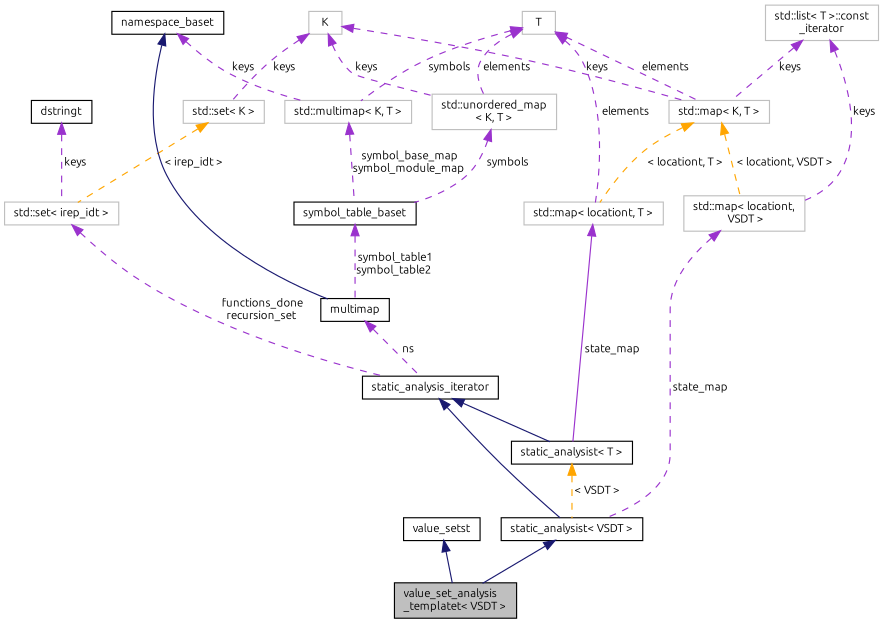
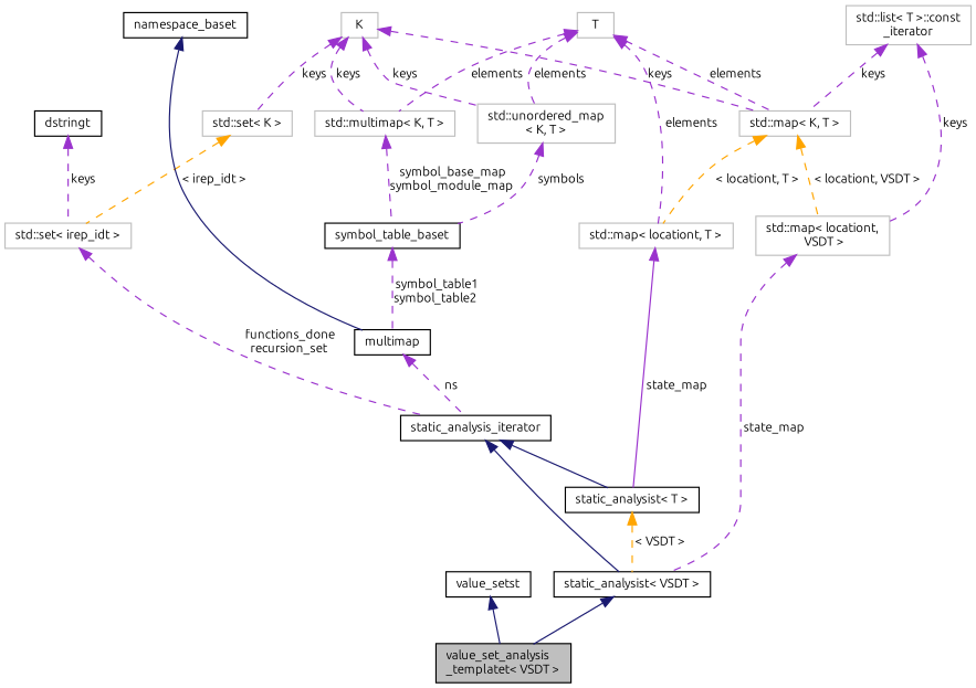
  digraph {
    fontname=Ubuntu
    rankdir=TB
    node [color=grey75 fontname=Ubuntu fontsize=10 shape=record]
    edge [color=darkorchid3 dir=back fontname=Ubuntu fontsize=10 labelfontname=Helvetica labelfontsize=10 style=dashed]
    n1 [color=black fillcolor=grey75 fontcolor=black height=0.2 label="value_set_analysis\l_templatet\< VSDT \>" style=filled width=0.4]
    n2 [color=black height=0.2 label=value_setst width=0.4]
    n3 [color=black height=0.2 label="static_analysist\< VSDT \>" width=0.4]
    n4 [color=black height=0.2 label=static_analysis_iterator width=0.4]
    n5 [color=black height=0.2 label="static_analysist\< T \>" width=0.4]
    n6 [height=0.2 label="std::set\< irep_idt \>" width=0.4]
    n7 [color=black height=0.2 label=dstringt width=0.4]
    n8 [height=0.2 label="std::set\< K \>" width=0.4]
    n9 [height=0.2 label=K width=0.4]
    n10 [height=0.2 label="std::multimap\< K, T \>" width=0.4]
    n11 [height=0.2 label="std::unordered_map\l\< K, T \>" width=0.4]
    n12 [height=0.2 label="std::map\< K, T \>" width=0.4]
    n13 [color=black height=0.2 label=symbol_table_baset width=0.4]
    n14 [height=0.2 label="std::map\< locationt, T \>" width=0.4]
    n15 [height=0.2 label="std::map\< locationt,\l VSDT \>" width=0.4]
    n16 [color=black height=0.2 label=multimap width=0.4]
    n17 [color=black height=0.2 label=namespace_baset width=0.4]
    n18 [height=0.2 label=T width=0.4]
    n19 [height=0.2 label="std::list\< T \>::const\l_iterator" width=0.4]
    n2 -> n1 [color=midnightblue style=solid]
    n3 -> n1 [color=midnightblue style=solid]
    n4 -> n3 [color=midnightblue style=solid]
    n4 -> n5 [color=midnightblue style=solid]
    n5 -> n3 [color=orange label=" \< VSDT \>"]
    n6 -> n4 [label=" functions_done\nrecursion_set"]
    n7 -> n6 [label=" keys"]
    n8 -> n6 [color=orange label=" \< irep_idt \>"]
    n9 -> n8 [label=" keys"]
-   n17 -> n10 [label=" keys"]
+   n9 -> n10 [label=" keys"]
    n9 -> n11 [label=" keys"]
    n9 -> n12 [label=" keys"]
    n10 -> n13 [label=" symbol_base_map\nsymbol_module_map"]
    n11 -> n13 [label=" symbols"]
    n12 -> n14 [color=orange label=" \< locationt, T \>"]
    n12 -> n15 [color=orange label=" \< locationt, VSDT \>"]
    n13 -> n16 [label=" symbol_table1\nsymbol_table2"]
    n14 -> n5 [label=" state_map" style=solid]
    n15 -> n3 [label=" state_map"]
    n16 -> n4 [label=" ns"]
    n17 -> n16 [color=midnightblue style=solid]
-   n18 -> n10 [label=" symbols"]
+   n18 -> n10 [label=" elements"]
    n18 -> n11 [label=" elements"]
    n18 -> n12 [label=" elements"]
    n18 -> n14 [label=" elements"]
    n19 -> n12 [label=" keys"]
    n19 -> n15 [label=" keys"]
  }
